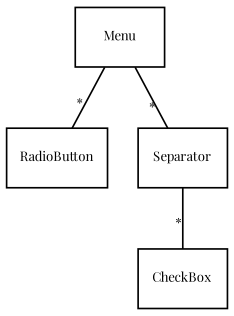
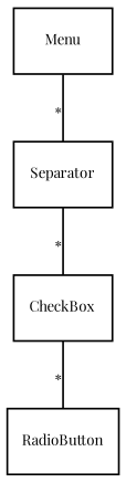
  digraph {
    fontname="Playfair Display"
    fontsize=8
    node [fontname="Playfair Display" fontsize=8 shape=record]
    edge [arrowhead=none arrowtail=ediamond fontname="Playfair Display" fontsize=8 headlabel="*" labelangle=10 labeldistance=1.5]
    n1 [label="{Menu}"]
    n2 [label="{RadioButton}"]
    n3 [label="{Separator }"]
    n4 [label="{CheckBox}"]
-   n1 -> n2
+   n4 -> n2
    n1 -> n3
    n3 -> n4
  }
